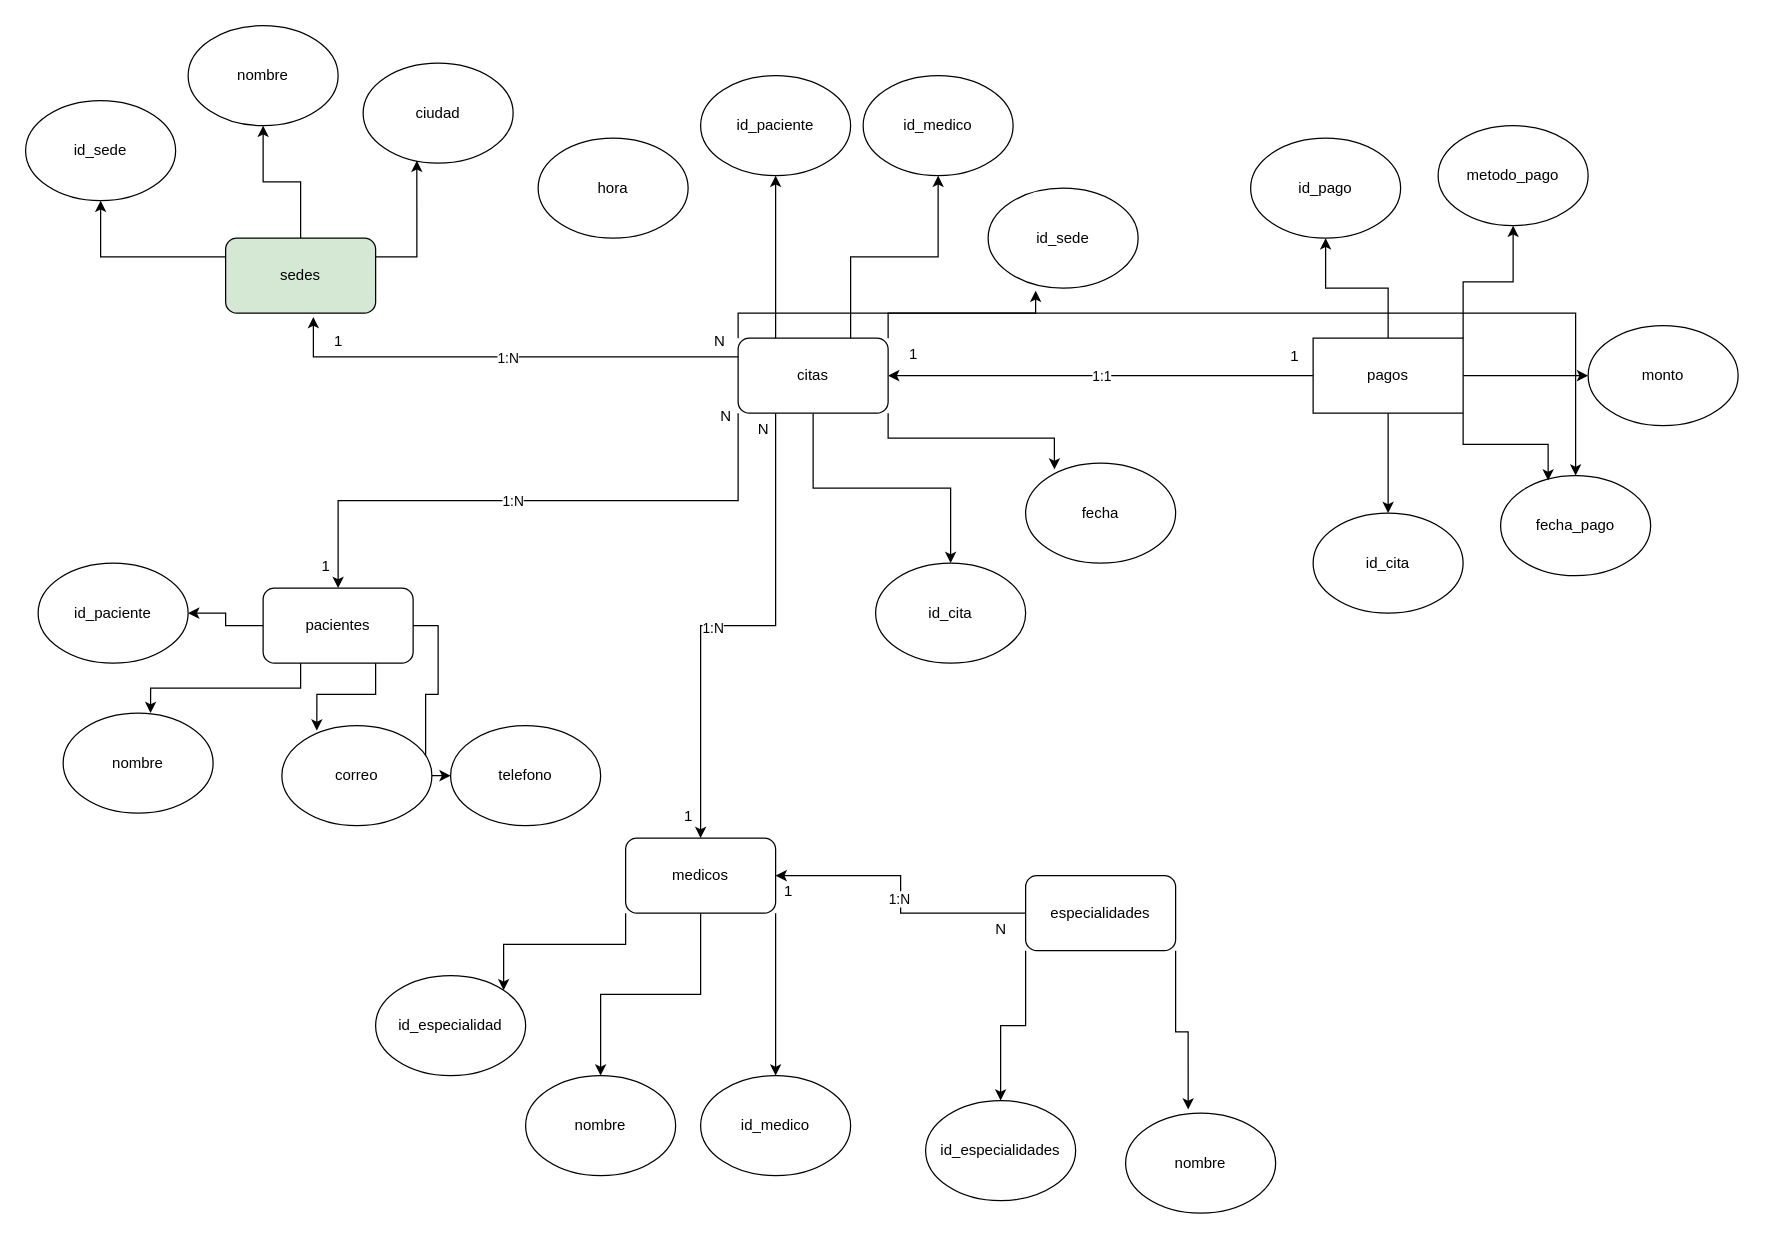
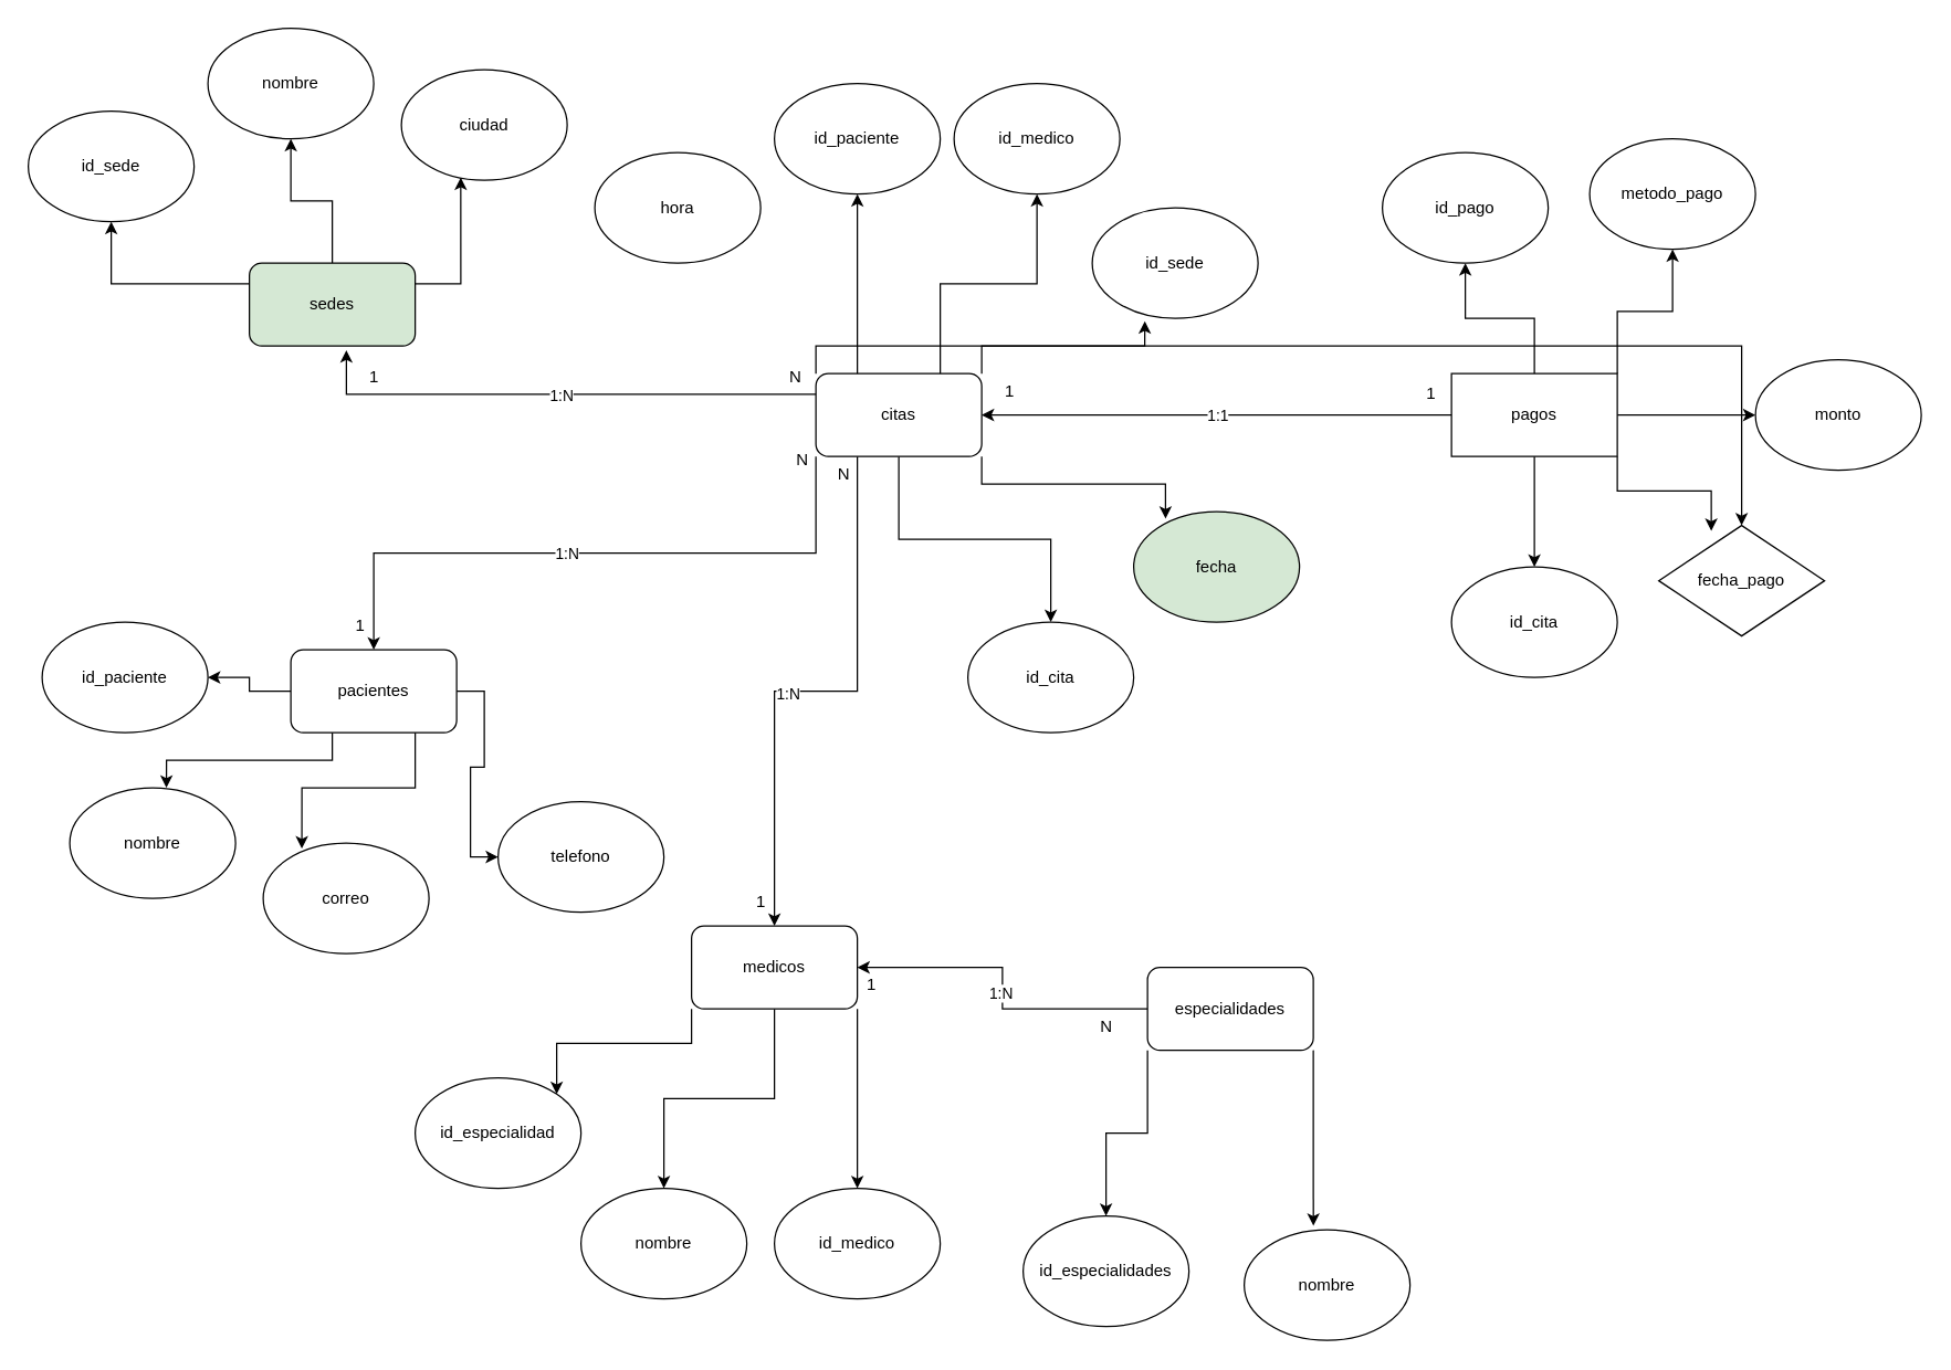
  <mxCell id="0" />
  <mxCell id="1" parent="0" />
  <mxCell id="2" style="edgeStyle=orthogonalEdgeStyle;rounded=0;orthogonalLoop=1;jettySize=auto;html=1;exitX=0.5;exitY=1;exitDx=0;exitDy=0;entryX=0.5;entryY=0;entryDx=0;entryDy=0;" edge="1" parent="1" source="9" target="31"><mxGeometry relative="1" as="geometry" /></mxCell>
  <mxCell id="3" style="edgeStyle=orthogonalEdgeStyle;rounded=0;orthogonalLoop=1;jettySize=auto;html=1;exitX=0.25;exitY=1;exitDx=0;exitDy=0;entryX=0.5;entryY=0;entryDx=0;entryDy=0;" edge="1" parent="1" source="9" target="26"><mxGeometry relative="1" as="geometry" /></mxCell>
  <mxCell id="4" value="1:N" style="edgeLabel;html=1;align=center;verticalAlign=middle;resizable=0;points=[];" vertex="1" connectable="0" parent="3"><mxGeometry x="0.107" y="1" relative="1" as="geometry"><mxPoint as="offset" /></mxGeometry></mxCell>
  <mxCell id="5" style="edgeStyle=orthogonalEdgeStyle;rounded=0;orthogonalLoop=1;jettySize=auto;html=1;exitX=0.75;exitY=0;exitDx=0;exitDy=0;entryX=0.5;entryY=1;entryDx=0;entryDy=0;" edge="1" parent="1" source="9" target="33"><mxGeometry relative="1" as="geometry" /></mxCell>
  <mxCell id="6" style="edgeStyle=orthogonalEdgeStyle;rounded=0;orthogonalLoop=1;jettySize=auto;html=1;exitX=0.25;exitY=0;exitDx=0;exitDy=0;entryX=0.5;entryY=1;entryDx=0;entryDy=0;" edge="1" parent="1" source="9" target="32"><mxGeometry relative="1" as="geometry" /></mxCell>
  <mxCell id="7" style="edgeStyle=orthogonalEdgeStyle;rounded=0;orthogonalLoop=1;jettySize=auto;html=1;exitX=0;exitY=1;exitDx=0;exitDy=0;entryX=0.5;entryY=0;entryDx=0;entryDy=0;" edge="1" parent="1" source="9" target="12"><mxGeometry relative="1" as="geometry" /></mxCell>
  <mxCell id="8" value="1:N" style="edgeLabel;html=1;align=center;verticalAlign=middle;resizable=0;points=[];" vertex="1" connectable="0" parent="7"><mxGeometry x="0.093" y="-1" relative="1" as="geometry"><mxPoint y="1" as="offset" /></mxGeometry></mxCell>
  <mxCell id="9" value="citas" style="rounded=1;whiteSpace=wrap;html=1;" vertex="1" parent="1"><mxGeometry x="590" y="270" width="120" height="60" as="geometry" /></mxCell>
  <mxCell id="10" style="edgeStyle=orthogonalEdgeStyle;rounded=0;orthogonalLoop=1;jettySize=auto;html=1;exitX=1;exitY=0.5;exitDx=0;exitDy=0;entryX=0;entryY=0.5;entryDx=0;entryDy=0;" edge="1" parent="1" source="12" target="57"><mxGeometry relative="1" as="geometry" /></mxCell>
  <mxCell id="11" style="edgeStyle=orthogonalEdgeStyle;rounded=0;orthogonalLoop=1;jettySize=auto;html=1;exitX=0;exitY=0.5;exitDx=0;exitDy=0;entryX=1;entryY=0.5;entryDx=0;entryDy=0;" edge="1" parent="1" source="12" target="54"><mxGeometry relative="1" as="geometry" /></mxCell>
  <mxCell id="12" value="pacientes" style="rounded=1;whiteSpace=wrap;html=1;" vertex="1" parent="1"><mxGeometry x="210" y="470" width="120" height="60" as="geometry" /></mxCell>
  <mxCell id="13" style="edgeStyle=orthogonalEdgeStyle;rounded=0;orthogonalLoop=1;jettySize=auto;html=1;exitX=0.5;exitY=0;exitDx=0;exitDy=0;entryX=0.5;entryY=1;entryDx=0;entryDy=0;" edge="1" parent="1" source="15" target="38"><mxGeometry relative="1" as="geometry" /></mxCell>
  <mxCell id="14" style="edgeStyle=orthogonalEdgeStyle;rounded=0;orthogonalLoop=1;jettySize=auto;html=1;exitX=0;exitY=0.25;exitDx=0;exitDy=0;" edge="1" parent="1" source="15" target="37"><mxGeometry relative="1" as="geometry" /></mxCell>
  <mxCell id="15" value="sedes" style="rounded=1;whiteSpace=wrap;html=1;fillColor=#d5e8d4;" vertex="1" parent="1"><mxGeometry x="180" y="190" width="120" height="60" as="geometry" /></mxCell>
  <mxCell id="16" style="edgeStyle=orthogonalEdgeStyle;rounded=0;orthogonalLoop=1;jettySize=auto;html=1;exitX=0.5;exitY=1;exitDx=0;exitDy=0;entryX=0.5;entryY=0;entryDx=0;entryDy=0;" edge="1" parent="1" source="22" target="44"><mxGeometry relative="1" as="geometry" /></mxCell>
  <mxCell id="17" style="edgeStyle=orthogonalEdgeStyle;rounded=0;orthogonalLoop=1;jettySize=auto;html=1;exitX=1;exitY=0;exitDx=0;exitDy=0;entryX=0.5;entryY=1;entryDx=0;entryDy=0;" edge="1" parent="1" source="22" target="47"><mxGeometry relative="1" as="geometry" /></mxCell>
  <mxCell id="18" style="edgeStyle=orthogonalEdgeStyle;rounded=0;orthogonalLoop=1;jettySize=auto;html=1;exitX=0.5;exitY=0;exitDx=0;exitDy=0;entryX=0.5;entryY=1;entryDx=0;entryDy=0;" edge="1" parent="1" source="22" target="46"><mxGeometry relative="1" as="geometry" /></mxCell>
  <mxCell id="19" style="edgeStyle=orthogonalEdgeStyle;rounded=0;orthogonalLoop=1;jettySize=auto;html=1;exitX=1;exitY=0.5;exitDx=0;exitDy=0;entryX=0;entryY=0.5;entryDx=0;entryDy=0;" edge="1" parent="1" source="22" target="45"><mxGeometry relative="1" as="geometry" /></mxCell>
  <mxCell id="20" style="edgeStyle=orthogonalEdgeStyle;rounded=0;orthogonalLoop=1;jettySize=auto;html=1;exitX=0;exitY=0.5;exitDx=0;exitDy=0;entryX=1;entryY=0.5;entryDx=0;entryDy=0;" edge="1" parent="1" source="22" target="9"><mxGeometry relative="1" as="geometry" /></mxCell>
  <mxCell id="21" value="1:1" style="edgeLabel;html=1;align=center;verticalAlign=middle;resizable=0;points=[];" vertex="1" connectable="0" parent="20"><mxGeometry x="-0.002" y="-1" relative="1" as="geometry"><mxPoint y="1" as="offset" /></mxGeometry></mxCell>
  <mxCell id="22" value="pagos" style="rounded=0;whiteSpace=wrap;html=1;" vertex="1" parent="1"><mxGeometry x="1050" y="270" width="120" height="60" as="geometry" /></mxCell>
  <mxCell id="23" style="edgeStyle=orthogonalEdgeStyle;rounded=0;orthogonalLoop=1;jettySize=auto;html=1;exitX=0.5;exitY=1;exitDx=0;exitDy=0;entryX=0.5;entryY=0;entryDx=0;entryDy=0;" edge="1" parent="1" source="26" target="42"><mxGeometry relative="1" as="geometry" /></mxCell>
  <mxCell id="24" style="edgeStyle=orthogonalEdgeStyle;rounded=0;orthogonalLoop=1;jettySize=auto;html=1;exitX=0;exitY=1;exitDx=0;exitDy=0;entryX=1;entryY=0;entryDx=0;entryDy=0;" edge="1" parent="1" source="26" target="41"><mxGeometry relative="1" as="geometry" /></mxCell>
  <mxCell id="25" style="edgeStyle=orthogonalEdgeStyle;rounded=0;orthogonalLoop=1;jettySize=auto;html=1;exitX=1;exitY=1;exitDx=0;exitDy=0;entryX=0.5;entryY=0;entryDx=0;entryDy=0;" edge="1" parent="1" source="26" target="43"><mxGeometry relative="1" as="geometry" /></mxCell>
  <mxCell id="26" value="medicos" style="rounded=1;whiteSpace=wrap;html=1;" vertex="1" parent="1"><mxGeometry x="500" y="670" width="120" height="60" as="geometry" /></mxCell>
  <mxCell id="27" style="edgeStyle=orthogonalEdgeStyle;rounded=0;orthogonalLoop=1;jettySize=auto;html=1;exitX=0;exitY=1;exitDx=0;exitDy=0;entryX=0.5;entryY=0;entryDx=0;entryDy=0;" edge="1" parent="1" source="30" target="52"><mxGeometry relative="1" as="geometry" /></mxCell>
  <mxCell id="28" style="edgeStyle=orthogonalEdgeStyle;rounded=0;orthogonalLoop=1;jettySize=auto;html=1;exitX=0;exitY=0.5;exitDx=0;exitDy=0;entryX=1;entryY=0.5;entryDx=0;entryDy=0;" edge="1" parent="1" source="30" target="26"><mxGeometry relative="1" as="geometry" /></mxCell>
  <mxCell id="29" value="1:N" style="edgeLabel;html=1;align=center;verticalAlign=middle;resizable=0;points=[];" vertex="1" connectable="0" parent="28"><mxGeometry x="-0.025" y="2" relative="1" as="geometry"><mxPoint as="offset" /></mxGeometry></mxCell>
- <mxCell id="30" value="especialidades" style="rounded=1;whiteSpace=wrap;html=1;" vertex="1" parent="1"><mxGeometry x="820" y="700" width="120" height="60" as="geometry" /></mxCell>
+ <mxCell id="30" value="especialidades" style="rounded=1;whiteSpace=wrap;html=1;" vertex="1" parent="1"><mxGeometry x="830" y="700" width="120" height="60" as="geometry" /></mxCell>
  <mxCell id="31" value="id_cita" style="ellipse;whiteSpace=wrap;html=1;" vertex="1" parent="1"><mxGeometry x="700" y="450" width="120" height="80" as="geometry" /></mxCell>
  <mxCell id="32" value="id_paciente" style="ellipse;whiteSpace=wrap;html=1;" vertex="1" parent="1"><mxGeometry x="560" y="60" width="120" height="80" as="geometry" /></mxCell>
  <mxCell id="33" value="id_medico" style="ellipse;whiteSpace=wrap;html=1;" vertex="1" parent="1"><mxGeometry x="690" y="60" width="120" height="80" as="geometry" /></mxCell>
  <mxCell id="34" value="id_sede" style="ellipse;whiteSpace=wrap;html=1;" vertex="1" parent="1"><mxGeometry x="790" y="150" width="120" height="80" as="geometry" /></mxCell>
- <mxCell id="35" value="fecha" style="ellipse;whiteSpace=wrap;html=1;" vertex="1" parent="1"><mxGeometry x="820" y="370" width="120" height="80" as="geometry" /></mxCell>
+ <mxCell id="35" value="fecha" style="ellipse;whiteSpace=wrap;html=1;fillColor=#d5e8d4;" vertex="1" parent="1"><mxGeometry x="820" y="370" width="120" height="80" as="geometry" /></mxCell>
  <mxCell id="36" value="hora" style="ellipse;whiteSpace=wrap;html=1;" vertex="1" parent="1"><mxGeometry x="430" y="110" width="120" height="80" as="geometry" /></mxCell>
  <mxCell id="37" value="id_sede" style="ellipse;whiteSpace=wrap;html=1;" vertex="1" parent="1"><mxGeometry x="20" y="80" width="120" height="80" as="geometry" /></mxCell>
  <mxCell id="38" value="nombre" style="ellipse;whiteSpace=wrap;html=1;" vertex="1" parent="1"><mxGeometry x="150" y="20" width="120" height="80" as="geometry" /></mxCell>
  <mxCell id="39" value="ciudad" style="ellipse;whiteSpace=wrap;html=1;" vertex="1" parent="1"><mxGeometry x="290" y="50" width="120" height="80" as="geometry" /></mxCell>
  <mxCell id="40" style="edgeStyle=orthogonalEdgeStyle;rounded=0;orthogonalLoop=1;jettySize=auto;html=1;exitX=1;exitY=0.25;exitDx=0;exitDy=0;entryX=0.358;entryY=0.975;entryDx=0;entryDy=0;entryPerimeter=0;" edge="1" parent="1" source="15" target="39"><mxGeometry relative="1" as="geometry" /></mxCell>
  <mxCell id="41" value="id_especialidad" style="ellipse;whiteSpace=wrap;html=1;" vertex="1" parent="1"><mxGeometry x="300" y="780" width="120" height="80" as="geometry" /></mxCell>
  <mxCell id="42" value="nombre" style="ellipse;whiteSpace=wrap;html=1;" vertex="1" parent="1"><mxGeometry x="420" y="860" width="120" height="80" as="geometry" /></mxCell>
  <mxCell id="43" value="id_medico" style="ellipse;whiteSpace=wrap;html=1;" vertex="1" parent="1"><mxGeometry x="560" y="860" width="120" height="80" as="geometry" /></mxCell>
  <mxCell id="44" value="id_cita" style="ellipse;whiteSpace=wrap;html=1;" vertex="1" parent="1"><mxGeometry x="1050" y="410" width="120" height="80" as="geometry" /></mxCell>
  <mxCell id="45" value="monto" style="ellipse;whiteSpace=wrap;html=1;" vertex="1" parent="1"><mxGeometry x="1270" y="260" width="120" height="80" as="geometry" /></mxCell>
  <mxCell id="46" value="id_pago" style="ellipse;whiteSpace=wrap;html=1;" vertex="1" parent="1"><mxGeometry x="1000" y="110" width="120" height="80" as="geometry" /></mxCell>
  <mxCell id="47" value="metodo_pago" style="ellipse;whiteSpace=wrap;html=1;" vertex="1" parent="1"><mxGeometry x="1150" y="100" width="120" height="80" as="geometry" /></mxCell>
- <mxCell id="48" value="fecha_pago" style="ellipse;whiteSpace=wrap;html=1;" vertex="1" parent="1"><mxGeometry x="1200" y="380" width="120" height="80" as="geometry" /></mxCell>
+ <mxCell id="48" value="fecha_pago" style="rhombus;whiteSpace=wrap;html=1;" vertex="1" parent="1"><mxGeometry x="1200" y="380" width="120" height="80" as="geometry" /></mxCell>
  <mxCell id="49" style="edgeStyle=orthogonalEdgeStyle;rounded=0;orthogonalLoop=1;jettySize=auto;html=1;exitX=1;exitY=1;exitDx=0;exitDy=0;entryX=0.317;entryY=0.05;entryDx=0;entryDy=0;entryPerimeter=0;" edge="1" parent="1" source="22" target="48"><mxGeometry relative="1" as="geometry" /></mxCell>
  <mxCell id="50" style="edgeStyle=orthogonalEdgeStyle;rounded=0;orthogonalLoop=1;jettySize=auto;html=1;exitX=1;exitY=1;exitDx=0;exitDy=0;entryX=0.192;entryY=0.063;entryDx=0;entryDy=0;entryPerimeter=0;" edge="1" parent="1" source="9" target="35"><mxGeometry relative="1" as="geometry" /></mxCell>
  <mxCell id="51" value="nombre" style="ellipse;whiteSpace=wrap;html=1;" vertex="1" parent="1"><mxGeometry x="900" y="890" width="120" height="80" as="geometry" /></mxCell>
  <mxCell id="52" value="id_especialidades" style="ellipse;whiteSpace=wrap;html=1;" vertex="1" parent="1"><mxGeometry x="740" y="880" width="120" height="80" as="geometry" /></mxCell>
  <mxCell id="53" style="edgeStyle=orthogonalEdgeStyle;rounded=0;orthogonalLoop=1;jettySize=auto;html=1;exitX=1;exitY=1;exitDx=0;exitDy=0;entryX=0.417;entryY=-0.037;entryDx=0;entryDy=0;entryPerimeter=0;" edge="1" parent="1" source="30" target="51"><mxGeometry relative="1" as="geometry" /></mxCell>
  <mxCell id="54" value="id_paciente" style="ellipse;whiteSpace=wrap;html=1;" vertex="1" parent="1"><mxGeometry x="30" y="450" width="120" height="80" as="geometry" /></mxCell>
  <mxCell id="55" value="nombre" style="ellipse;whiteSpace=wrap;html=1;" vertex="1" parent="1"><mxGeometry x="50" y="570" width="120" height="80" as="geometry" /></mxCell>
- <mxCell id="56" value="correo" style="ellipse;whiteSpace=wrap;html=1;" vertex="1" parent="1"><mxGeometry x="225" y="580" width="120" height="80" as="geometry" /></mxCell>
+ <mxCell id="56" value="correo" style="ellipse;whiteSpace=wrap;html=1;" vertex="1" parent="1"><mxGeometry x="190" y="610" width="120" height="80" as="geometry" /></mxCell>
  <mxCell id="57" value="telefono" style="ellipse;whiteSpace=wrap;html=1;" vertex="1" parent="1"><mxGeometry x="360" y="580" width="120" height="80" as="geometry" /></mxCell>
  <mxCell id="58" style="edgeStyle=orthogonalEdgeStyle;rounded=0;orthogonalLoop=1;jettySize=auto;html=1;exitX=0.75;exitY=1;exitDx=0;exitDy=0;entryX=0.233;entryY=0.05;entryDx=0;entryDy=0;entryPerimeter=0;" edge="1" parent="1" source="12" target="56"><mxGeometry relative="1" as="geometry" /></mxCell>
  <mxCell id="59" style="edgeStyle=orthogonalEdgeStyle;rounded=0;orthogonalLoop=1;jettySize=auto;html=1;exitX=0.25;exitY=1;exitDx=0;exitDy=0;entryX=0.583;entryY=0;entryDx=0;entryDy=0;entryPerimeter=0;" edge="1" parent="1" source="12" target="55"><mxGeometry relative="1" as="geometry" /></mxCell>
  <mxCell id="60" style="edgeStyle=orthogonalEdgeStyle;rounded=0;orthogonalLoop=1;jettySize=auto;html=1;exitX=1;exitY=0;exitDx=0;exitDy=0;entryX=0.317;entryY=1.025;entryDx=0;entryDy=0;entryPerimeter=0;" edge="1" parent="1" source="9" target="34"><mxGeometry relative="1" as="geometry" /></mxCell>
  <mxCell id="61" style="edgeStyle=orthogonalEdgeStyle;rounded=0;orthogonalLoop=1;jettySize=auto;html=1;exitX=0;exitY=0.25;exitDx=0;exitDy=0;entryX=0.585;entryY=1.052;entryDx=0;entryDy=0;entryPerimeter=0;" edge="1" parent="1" source="9" target="15"><mxGeometry relative="1" as="geometry" /></mxCell>
  <mxCell id="62" value="1:N" style="edgeLabel;html=1;align=center;verticalAlign=middle;resizable=0;points=[];" vertex="1" connectable="0" parent="61"><mxGeometry x="-0.006" y="-1" relative="1" as="geometry"><mxPoint y="1" as="offset" /></mxGeometry></mxCell>
  <mxCell id="63" style="edgeStyle=orthogonalEdgeStyle;rounded=0;orthogonalLoop=1;jettySize=auto;html=1;exitX=0;exitY=0;exitDx=0;exitDy=0;" edge="1" parent="1" source="9" target="48"><mxGeometry relative="1" as="geometry" /></mxCell>
  <mxCell id="64" value="1" style="text;html=1;align=center;verticalAlign=middle;resizable=0;points=[];autosize=1;strokeColor=none;fillColor=none;" vertex="1" parent="1"><mxGeometry x="255" y="258" width="30" height="30" as="geometry" /></mxCell>
  <mxCell id="65" value="N" style="text;html=1;align=center;verticalAlign=middle;resizable=0;points=[];autosize=1;strokeColor=none;fillColor=none;" vertex="1" parent="1"><mxGeometry x="560" y="258" width="30" height="30" as="geometry" /></mxCell>
  <mxCell id="66" value="1" style="text;html=1;align=center;verticalAlign=middle;resizable=0;points=[];autosize=1;strokeColor=none;fillColor=none;" vertex="1" parent="1"><mxGeometry x="245" y="438" width="30" height="30" as="geometry" /></mxCell>
  <mxCell id="67" value="N" style="text;html=1;align=center;verticalAlign=middle;resizable=0;points=[];autosize=1;strokeColor=none;fillColor=none;" vertex="1" parent="1"><mxGeometry x="565" y="318" width="30" height="30" as="geometry" /></mxCell>
  <mxCell id="68" value="1" style="text;html=1;align=center;verticalAlign=middle;resizable=0;points=[];autosize=1;strokeColor=none;fillColor=none;" vertex="1" parent="1"><mxGeometry x="535" y="638" width="30" height="30" as="geometry" /></mxCell>
  <mxCell id="69" value="N" style="text;html=1;align=center;verticalAlign=middle;resizable=0;points=[];autosize=1;strokeColor=none;fillColor=none;" vertex="1" parent="1"><mxGeometry x="595" y="328" width="30" height="30" as="geometry" /></mxCell>
  <mxCell id="70" value="1" style="text;html=1;align=center;verticalAlign=middle;resizable=0;points=[];autosize=1;strokeColor=none;fillColor=none;" vertex="1" parent="1"><mxGeometry x="615" y="698" width="30" height="30" as="geometry" /></mxCell>
  <mxCell id="71" value="N" style="text;html=1;align=center;verticalAlign=middle;resizable=0;points=[];autosize=1;strokeColor=none;fillColor=none;" vertex="1" parent="1"><mxGeometry x="785" y="728" width="30" height="30" as="geometry" /></mxCell>
  <mxCell id="72" value="1" style="text;html=1;align=center;verticalAlign=middle;resizable=0;points=[];autosize=1;strokeColor=none;fillColor=none;" vertex="1" parent="1"><mxGeometry x="715" y="268" width="30" height="30" as="geometry" /></mxCell>
  <mxCell id="73" value="1" style="text;html=1;align=center;verticalAlign=middle;resizable=0;points=[];autosize=1;strokeColor=none;fillColor=none;" vertex="1" parent="1"><mxGeometry x="1020" y="270" width="30" height="30" as="geometry" /></mxCell>
